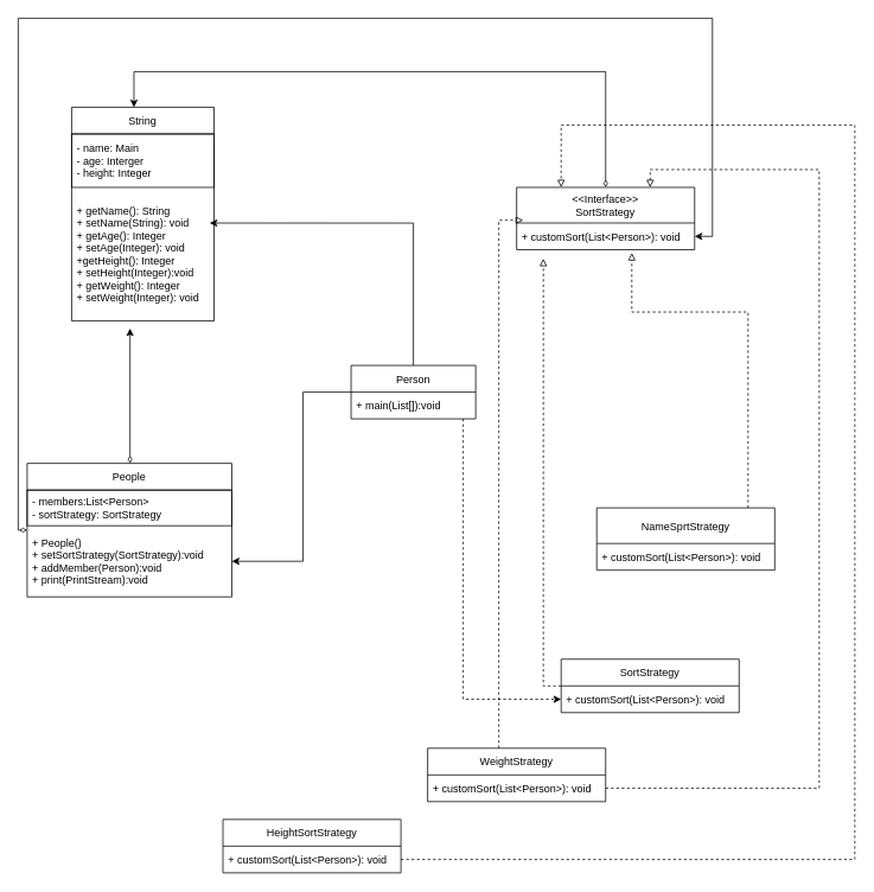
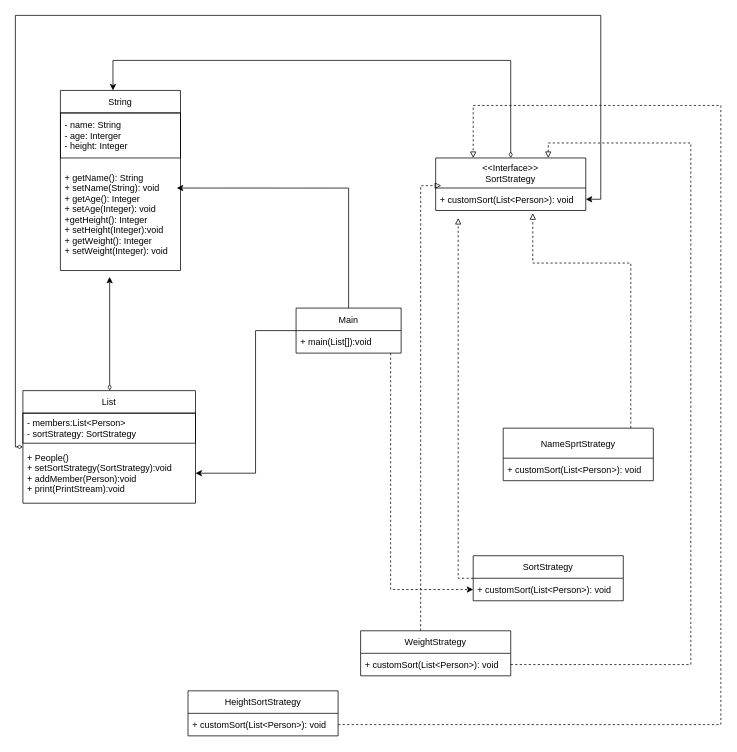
  <mxCell id="0" />
  <mxCell id="1" parent="0" />
  <mxCell id="2" style="edgeStyle=orthogonalEdgeStyle;rounded=0;orthogonalLoop=1;jettySize=auto;html=1;entryX=0.41;entryY=1.056;entryDx=0;entryDy=0;entryPerimeter=0;startArrow=diamondThin;startFill=0;sourcePerimeterSpacing=0;" edge="1" parent="1" source="4" target="13"><mxGeometry relative="1" as="geometry"><Array as="points"><mxPoint x="145" y="378" /></Array></mxGeometry></mxCell>
  <mxCell id="3" style="edgeStyle=orthogonalEdgeStyle;rounded=0;orthogonalLoop=1;jettySize=auto;html=1;startArrow=diamondThin;startFill=0;sourcePerimeterSpacing=0;endArrow=classic;endFill=1;" edge="1" parent="1" source="4" target="19"><mxGeometry relative="1" as="geometry"><Array as="points"><mxPoint x="20" y="595" /><mxPoint x="20" y="20" /><mxPoint x="800" y="20" /><mxPoint x="800" y="265" /></Array></mxGeometry></mxCell>
- <mxCell id="4" value="People" style="swimlane;fontStyle=0;childLayout=stackLayout;horizontal=1;startSize=30;horizontalStack=0;resizeParent=1;resizeParentMax=0;resizeLast=0;collapsible=1;marginBottom=0;" vertex="1" parent="1"><mxGeometry x="30" y="520" width="230" height="150" as="geometry" /></mxCell>
+ <mxCell id="4" value="List" style="swimlane;fontStyle=0;childLayout=stackLayout;horizontal=1;startSize=30;horizontalStack=0;resizeParent=1;resizeParentMax=0;resizeLast=0;collapsible=1;marginBottom=0;" vertex="1" parent="1"><mxGeometry x="30" y="520" width="230" height="150" as="geometry" /></mxCell>
  <mxCell id="5" value="- members:List&lt;Person&gt;&#10;- sortStrategy: SortStrategy" style="text;strokeColor=default;fillColor=none;align=left;verticalAlign=middle;spacingLeft=4;spacingRight=4;overflow=hidden;points=[[0,0.5],[1,0.5]];portConstraint=eastwest;rotatable=0;" vertex="1" parent="4"><mxGeometry y="30" width="230" height="40" as="geometry" /></mxCell>
  <mxCell id="6" value="+ People()&#10;+ setSortStrategy(SortStrategy):void&#10;+ addMember(Person):void&#10;+ print(PrintStream):void" style="text;strokeColor=none;fillColor=none;align=left;verticalAlign=middle;spacingLeft=4;spacingRight=4;overflow=hidden;points=[[0,0.5],[1,0.5]];portConstraint=eastwest;rotatable=0;" vertex="1" parent="4"><mxGeometry y="70" width="230" height="80" as="geometry" /></mxCell>
  <mxCell id="7" style="edgeStyle=orthogonalEdgeStyle;rounded=0;orthogonalLoop=1;jettySize=auto;html=1;entryX=0.969;entryY=0.267;entryDx=0;entryDy=0;entryPerimeter=0;" edge="1" parent="1" source="9" target="13"><mxGeometry relative="1" as="geometry" /></mxCell>
  <mxCell id="8" style="edgeStyle=orthogonalEdgeStyle;rounded=0;orthogonalLoop=1;jettySize=auto;html=1;entryX=1;entryY=0.5;entryDx=0;entryDy=0;" edge="1" parent="1" source="9" target="6"><mxGeometry relative="1" as="geometry"><Array as="points"><mxPoint x="340" y="440" /><mxPoint x="340" y="630" /></Array></mxGeometry></mxCell>
- <mxCell id="9" value="Person" style="swimlane;fontStyle=0;childLayout=stackLayout;horizontal=1;startSize=30;horizontalStack=0;resizeParent=1;resizeParentMax=0;resizeLast=0;collapsible=1;marginBottom=0;strokeColor=default;" vertex="1" parent="1"><mxGeometry x="394" y="410" width="140" height="60" as="geometry" /></mxCell>
+ <mxCell id="9" value="Main" style="swimlane;fontStyle=0;childLayout=stackLayout;horizontal=1;startSize=30;horizontalStack=0;resizeParent=1;resizeParentMax=0;resizeLast=0;collapsible=1;marginBottom=0;strokeColor=default;" vertex="1" parent="1"><mxGeometry x="394" y="410" width="140" height="60" as="geometry" /></mxCell>
  <mxCell id="10" value="+ main(List[]):void" style="text;strokeColor=none;fillColor=none;align=left;verticalAlign=middle;spacingLeft=4;spacingRight=4;overflow=hidden;points=[[0,0.5],[1,0.5]];portConstraint=eastwest;rotatable=0;" vertex="1" parent="9"><mxGeometry y="30" width="140" height="30" as="geometry" /></mxCell>
  <mxCell id="11" value="String" style="swimlane;fontStyle=0;childLayout=stackLayout;horizontal=1;startSize=30;horizontalStack=0;resizeParent=1;resizeParentMax=0;resizeLast=0;collapsible=1;marginBottom=0;strokeColor=default;" vertex="1" parent="1"><mxGeometry x="80" y="120" width="160" height="240" as="geometry" /></mxCell>
- <mxCell id="12" value="- name: Main&#10;- age: Interger&#10;- height: Integer" style="text;strokeColor=default;fillColor=none;align=left;verticalAlign=middle;spacingLeft=4;spacingRight=4;overflow=hidden;points=[[0,0.5],[1,0.5]];portConstraint=eastwest;rotatable=0;" vertex="1" parent="11"><mxGeometry y="30" width="160" height="60" as="geometry" /></mxCell>
+ <mxCell id="12" value="- name: String&#10;- age: Interger&#10;- height: Integer" style="text;strokeColor=default;fillColor=none;align=left;verticalAlign=middle;spacingLeft=4;spacingRight=4;overflow=hidden;points=[[0,0.5],[1,0.5]];portConstraint=eastwest;rotatable=0;" vertex="1" parent="11"><mxGeometry y="30" width="160" height="60" as="geometry" /></mxCell>
  <mxCell id="13" value="+ getName(): String&#10;+ setName(String): void&#10;+ getAge(): Integer&#10;+ setAge(Integer): void&#10;+getHeight(): Integer&#10;+ setHeight(Integer):void&#10;+ getWeight(): Integer&#10;+ setWeight(Integer): void" style="text;strokeColor=none;fillColor=none;align=left;verticalAlign=middle;spacingLeft=4;spacingRight=4;overflow=hidden;points=[[0,0.5],[1,0.5]];portConstraint=eastwest;rotatable=0;" vertex="1" parent="11"><mxGeometry y="90" width="160" height="150" as="geometry" /></mxCell>
  <mxCell id="14" style="edgeStyle=orthogonalEdgeStyle;rounded=0;orthogonalLoop=1;jettySize=auto;html=1;entryX=0.647;entryY=1.122;entryDx=0;entryDy=0;entryPerimeter=0;startArrow=none;startFill=0;endArrow=block;endFill=0;sourcePerimeterSpacing=0;dashed=1;" edge="1" parent="1" source="15" target="19"><mxGeometry relative="1" as="geometry"><Array as="points"><mxPoint x="840" y="350" /><mxPoint x="709" y="350" /></Array></mxGeometry></mxCell>
  <mxCell id="15" value="NameSprtStrategy" style="swimlane;fontStyle=0;childLayout=stackLayout;horizontal=1;startSize=40;horizontalStack=0;resizeParent=1;resizeParentMax=0;resizeLast=0;collapsible=1;marginBottom=0;strokeColor=default;" vertex="1" parent="1"><mxGeometry x="670" y="570" width="200" height="70" as="geometry" /></mxCell>
  <mxCell id="16" value="+ customSort(List&lt;Person&gt;): void" style="text;strokeColor=none;fillColor=none;align=left;verticalAlign=middle;spacingLeft=4;spacingRight=4;overflow=hidden;points=[[0,0.5],[1,0.5]];portConstraint=eastwest;rotatable=0;" vertex="1" parent="15"><mxGeometry y="40" width="200" height="30" as="geometry" /></mxCell>
  <mxCell id="17" style="edgeStyle=orthogonalEdgeStyle;rounded=0;orthogonalLoop=1;jettySize=auto;html=1;startArrow=diamondThin;startFill=0;sourcePerimeterSpacing=0;" edge="1" parent="1" source="18"><mxGeometry relative="1" as="geometry"><mxPoint x="150" y="120" as="targetPoint" /><Array as="points"><mxPoint x="680" y="80" /><mxPoint x="150" y="80" /><mxPoint x="150" y="120" /></Array></mxGeometry></mxCell>
  <mxCell id="18" value="&lt;&lt;Interface&gt;&gt;&#10;SortStrategy" style="swimlane;fontStyle=0;childLayout=stackLayout;horizontal=1;startSize=40;horizontalStack=0;resizeParent=1;resizeParentMax=0;resizeLast=0;collapsible=1;marginBottom=0;strokeColor=default;" vertex="1" parent="1"><mxGeometry x="580" y="210" width="200" height="70" as="geometry" /></mxCell>
  <mxCell id="19" value="+ customSort(List&lt;Person&gt;): void" style="text;strokeColor=none;fillColor=none;align=left;verticalAlign=middle;spacingLeft=4;spacingRight=4;overflow=hidden;points=[[0,0.5],[1,0.5]];portConstraint=eastwest;rotatable=0;" vertex="1" parent="18"><mxGeometry y="40" width="200" height="30" as="geometry" /></mxCell>
  <mxCell id="20" style="edgeStyle=orthogonalEdgeStyle;rounded=0;orthogonalLoop=1;jettySize=auto;html=1;dashed=1;startArrow=none;startFill=0;endArrow=block;endFill=0;sourcePerimeterSpacing=0;" edge="1" parent="1" source="21"><mxGeometry relative="1" as="geometry"><mxPoint x="610" y="290" as="targetPoint" /></mxGeometry></mxCell>
  <mxCell id="21" value="SortStrategy" style="swimlane;fontStyle=0;childLayout=stackLayout;horizontal=1;startSize=30;horizontalStack=0;resizeParent=1;resizeParentMax=0;resizeLast=0;collapsible=1;marginBottom=0;strokeColor=default;" vertex="1" parent="1"><mxGeometry x="630" y="740" width="200" height="60" as="geometry" /></mxCell>
  <mxCell id="22" value="+ customSort(List&lt;Person&gt;): void" style="text;strokeColor=none;fillColor=none;align=left;verticalAlign=middle;spacingLeft=4;spacingRight=4;overflow=hidden;points=[[0,0.5],[1,0.5]];portConstraint=eastwest;rotatable=0;" vertex="1" parent="21"><mxGeometry y="30" width="200" height="30" as="geometry" /></mxCell>
  <mxCell id="23" style="edgeStyle=orthogonalEdgeStyle;rounded=0;orthogonalLoop=1;jettySize=auto;html=1;entryX=0.037;entryY=-0.104;entryDx=0;entryDy=0;dashed=1;startArrow=none;startFill=0;endArrow=block;endFill=0;sourcePerimeterSpacing=0;entryPerimeter=0;" edge="1" parent="1" source="24" target="19"><mxGeometry relative="1" as="geometry"><Array as="points"><mxPoint x="560" y="247" /></Array></mxGeometry></mxCell>
  <mxCell id="24" value="WeightStrategy" style="swimlane;fontStyle=0;childLayout=stackLayout;horizontal=1;startSize=30;horizontalStack=0;resizeParent=1;resizeParentMax=0;resizeLast=0;collapsible=1;marginBottom=0;strokeColor=default;" vertex="1" parent="1"><mxGeometry x="480" y="840" width="200" height="60" as="geometry" /></mxCell>
  <mxCell id="25" value="+ customSort(List&lt;Person&gt;): void" style="text;strokeColor=none;fillColor=none;align=left;verticalAlign=middle;spacingLeft=4;spacingRight=4;overflow=hidden;points=[[0,0.5],[1,0.5]];portConstraint=eastwest;rotatable=0;" vertex="1" parent="24"><mxGeometry y="30" width="200" height="30" as="geometry" /></mxCell>
  <mxCell id="26" value="HeightSortStrategy" style="swimlane;fontStyle=0;childLayout=stackLayout;horizontal=1;startSize=30;horizontalStack=0;resizeParent=1;resizeParentMax=0;resizeLast=0;collapsible=1;marginBottom=0;strokeColor=default;" vertex="1" parent="1"><mxGeometry x="250" y="920" width="200" height="60" as="geometry" /></mxCell>
  <mxCell id="27" value="+ customSort(List&lt;Person&gt;): void" style="text;strokeColor=none;fillColor=none;align=left;verticalAlign=middle;spacingLeft=4;spacingRight=4;overflow=hidden;points=[[0,0.5],[1,0.5]];portConstraint=eastwest;rotatable=0;" vertex="1" parent="26"><mxGeometry y="30" width="200" height="30" as="geometry" /></mxCell>
  <mxCell id="28" style="edgeStyle=orthogonalEdgeStyle;rounded=0;orthogonalLoop=1;jettySize=auto;html=1;entryX=0;entryY=0.5;entryDx=0;entryDy=0;dashed=1;" edge="1" parent="1" source="10" target="22"><mxGeometry relative="1" as="geometry"><Array as="points"><mxPoint x="520" y="785" /></Array></mxGeometry></mxCell>
  <mxCell id="29" style="edgeStyle=orthogonalEdgeStyle;rounded=0;orthogonalLoop=1;jettySize=auto;html=1;entryX=0.75;entryY=0;entryDx=0;entryDy=0;dashed=1;startArrow=none;startFill=0;endArrow=block;endFill=0;sourcePerimeterSpacing=0;" edge="1" parent="1" source="25" target="18"><mxGeometry relative="1" as="geometry"><Array as="points"><mxPoint x="920" y="885" /><mxPoint x="920" y="190" /><mxPoint x="730" y="190" /></Array></mxGeometry></mxCell>
  <mxCell id="30" style="edgeStyle=orthogonalEdgeStyle;rounded=0;orthogonalLoop=1;jettySize=auto;html=1;entryX=0.25;entryY=0;entryDx=0;entryDy=0;dashed=1;startArrow=none;startFill=0;endArrow=block;endFill=0;sourcePerimeterSpacing=0;" edge="1" parent="1" source="27" target="18"><mxGeometry relative="1" as="geometry"><Array as="points"><mxPoint x="960" y="965" /><mxPoint x="960" y="140" /><mxPoint x="630" y="140" /></Array></mxGeometry></mxCell>
